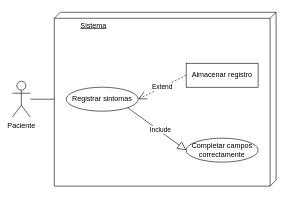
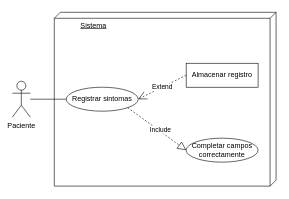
  <mxCell id="0" />
  <mxCell id="1" parent="0" />
  <mxCell id="2" value="&lt;blockquote style=&quot;margin: 0 0 0 40px; border: none; padding: 0px;&quot;&gt;Sistema&lt;/blockquote&gt;" style="verticalAlign=top;align=left;spacingTop=8;spacingLeft=2;spacingRight=12;shape=cube;size=10;direction=south;fontStyle=4;html=1;whiteSpace=wrap;" parent="1" vertex="1"><mxGeometry x="90" y="20" width="370" height="290" as="geometry" /></mxCell>
  <mxCell id="3" value="Paciente" style="shape=umlActor;verticalLabelPosition=bottom;verticalAlign=top;html=1;outlineConnect=0;" parent="1" vertex="1"><mxGeometry x="20" y="135" width="30" height="60" as="geometry" /></mxCell>
  <mxCell id="4" value="Registrar sintomas" style="ellipse;whiteSpace=wrap;html=1;" parent="1" vertex="1"><mxGeometry x="110" y="145" width="120" height="40" as="geometry" /></mxCell>
  <mxCell id="5" value="Completar campos correctamente" style="ellipse;whiteSpace=wrap;html=1;" parent="1" vertex="1"><mxGeometry x="310" y="230" width="120" height="40" as="geometry" /></mxCell>
- <mxCell id="6" value="" style="endArrow=none;html=1;rounded=0;" parent="1" source="3" target="2" edge="1"><mxGeometry width="50" height="50" relative="1" as="geometry"><mxPoint x="-20" y="310" as="sourcePoint" /><mxPoint x="30" y="260" as="targetPoint" /></mxGeometry></mxCell>
- <mxCell id="7" value="" style="endArrow=block;dashed=0;endFill=0;endSize=12;html=1;rounded=0;exitX=1;exitY=1;exitDx=0;exitDy=0;entryX=0;entryY=0.5;entryDx=0;entryDy=0;" parent="1" source="4" target="5" edge="1"><mxGeometry width="160" relative="1" as="geometry"><mxPoint x="20" y="340" as="sourcePoint" /><mxPoint x="180" y="340" as="targetPoint" /></mxGeometry></mxCell>
+ <mxCell id="6" value="" style="endArrow=none;html=1;rounded=0;entryX=0;entryY=0.5;entryDx=0;entryDy=0;" parent="1" source="3" target="4" edge="1"><mxGeometry width="50" height="50" relative="1" as="geometry"><mxPoint x="-20" y="310" as="sourcePoint" /><mxPoint x="30" y="260" as="targetPoint" /></mxGeometry></mxCell>
+ <mxCell id="7" value="" style="endArrow=block;dashed=1;endFill=0;endSize=12;html=1;rounded=0;exitX=1;exitY=1;exitDx=0;exitDy=0;entryX=0;entryY=0.5;entryDx=0;entryDy=0;" parent="1" source="4" target="5" edge="1"><mxGeometry width="160" relative="1" as="geometry"><mxPoint x="20" y="340" as="sourcePoint" /><mxPoint x="180" y="340" as="targetPoint" /></mxGeometry></mxCell>
  <mxCell id="8" value="Include" style="edgeLabel;html=1;align=center;verticalAlign=middle;resizable=0;points=[];" parent="7" vertex="1" connectable="0"><mxGeometry x="0.08" y="2" relative="1" as="geometry"><mxPoint as="offset" /></mxGeometry></mxCell>
  <mxCell id="9" value="Almacenar registro" style="whiteSpace=wrap;html=1;rounded=0;" parent="1" vertex="1"><mxGeometry x="310" y="105" width="120" height="40" as="geometry" /></mxCell>
  <mxCell id="10" value="Extend" style="endArrow=open;endFill=1;endSize=12;html=1;rounded=0;exitX=0;exitY=0.5;exitDx=0;exitDy=0;entryX=1;entryY=0.5;entryDx=0;entryDy=0;dashed=1;" parent="1" source="9" target="4" edge="1"><mxGeometry width="160" relative="1" as="geometry"><mxPoint x="250" y="-5" as="sourcePoint" /><mxPoint x="260" y="165" as="targetPoint" /><Array as="points" /></mxGeometry></mxCell>
